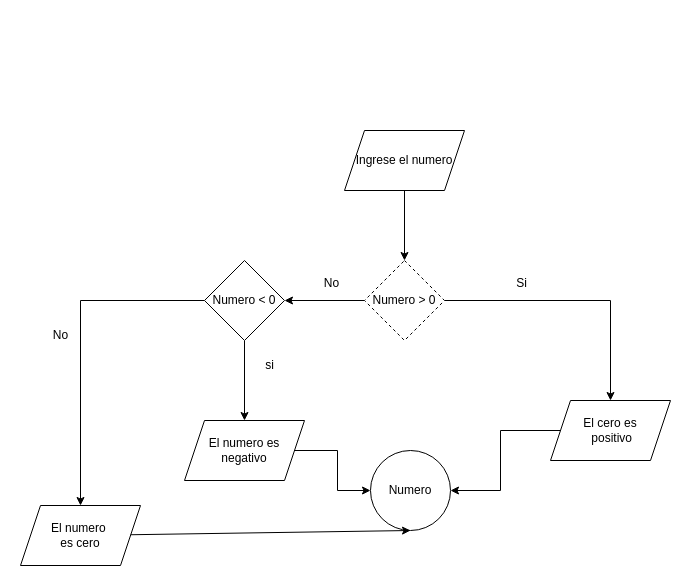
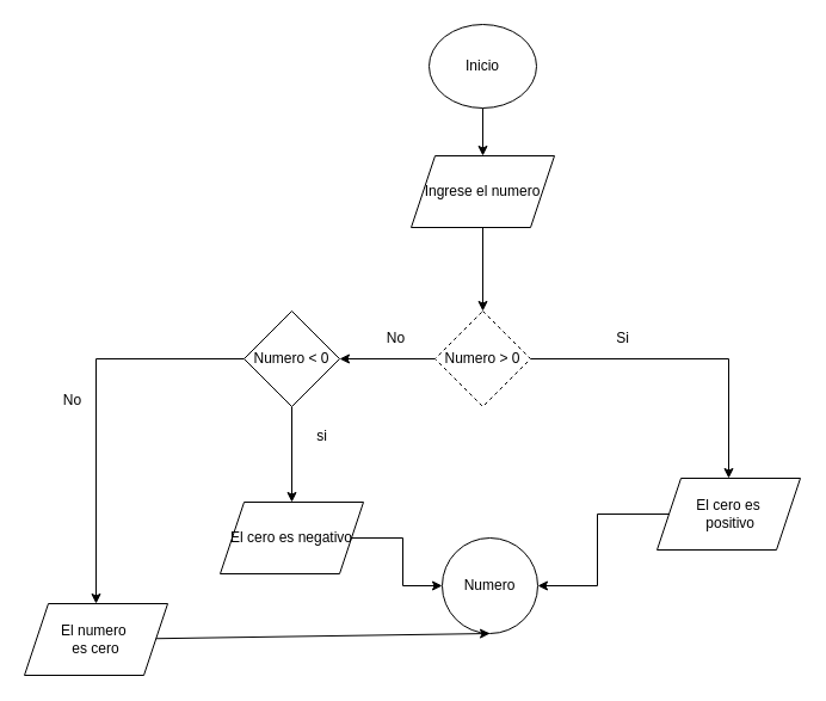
  <mxCell id="0" />
  <mxCell id="1" parent="0" />
+ <mxCell id="2" value="" style="edgeStyle=orthogonalEdgeStyle;rounded=0;orthogonalLoop=1;jettySize=auto;html=1;" edge="1" parent="1" source="3" target="5"><mxGeometry relative="1" as="geometry" /></mxCell>
+ <mxCell id="3" value="Inicio" style="ellipse;whiteSpace=wrap;html=1;" vertex="1" parent="1"><mxGeometry x="359" y="20" width="90" height="70" as="geometry" /></mxCell>
  <mxCell id="4" value="" style="edgeStyle=orthogonalEdgeStyle;rounded=0;orthogonalLoop=1;jettySize=auto;html=1;" edge="1" parent="1" source="5" target="8"><mxGeometry relative="1" as="geometry" /></mxCell>
  <mxCell id="5" value="Ingrese el numero" style="shape=parallelogram;perimeter=parallelogramPerimeter;whiteSpace=wrap;html=1;fixedSize=1;" vertex="1" parent="1"><mxGeometry x="344" y="130" width="120" height="60" as="geometry" /></mxCell>
  <mxCell id="6" value="" style="edgeStyle=orthogonalEdgeStyle;rounded=0;orthogonalLoop=1;jettySize=auto;html=1;" edge="1" parent="1" source="8" target="10"><mxGeometry relative="1" as="geometry" /></mxCell>
  <mxCell id="7" value="" style="edgeStyle=orthogonalEdgeStyle;rounded=0;orthogonalLoop=1;jettySize=auto;html=1;" edge="1" parent="1" source="8" target="14"><mxGeometry relative="1" as="geometry" /></mxCell>
  <mxCell id="8" value="Numero &amp;gt; 0" style="rhombus;whiteSpace=wrap;html=1;dashed=1;" vertex="1" parent="1"><mxGeometry x="364" y="260" width="80" height="80" as="geometry" /></mxCell>
  <mxCell id="9" value="" style="edgeStyle=orthogonalEdgeStyle;rounded=0;orthogonalLoop=1;jettySize=auto;html=1;" edge="1" parent="1" source="10" target="17"><mxGeometry relative="1" as="geometry" /></mxCell>
  <mxCell id="10" value="&lt;div&gt;El cero es&lt;/div&gt;&lt;div&gt;&amp;nbsp;positivo&lt;/div&gt;" style="shape=parallelogram;perimeter=parallelogramPerimeter;whiteSpace=wrap;html=1;fixedSize=1;" vertex="1" parent="1"><mxGeometry x="550" y="400" width="120" height="60" as="geometry" /></mxCell>
  <mxCell id="11" value="Si" style="text;html=1;align=center;verticalAlign=middle;resizable=0;points=[];autosize=1;strokeColor=none;fillColor=none;" vertex="1" parent="1"><mxGeometry x="506" y="268" width="30" height="30" as="geometry" /></mxCell>
  <mxCell id="12" value="" style="edgeStyle=orthogonalEdgeStyle;rounded=0;orthogonalLoop=1;jettySize=auto;html=1;" edge="1" parent="1" source="14" target="16"><mxGeometry relative="1" as="geometry" /></mxCell>
  <mxCell id="13" value="" style="edgeStyle=orthogonalEdgeStyle;rounded=0;orthogonalLoop=1;jettySize=auto;html=1;" edge="1" parent="1" source="14" target="18"><mxGeometry relative="1" as="geometry" /></mxCell>
  <mxCell id="14" value="Numero &amp;lt; 0" style="rhombus;whiteSpace=wrap;html=1;" vertex="1" parent="1"><mxGeometry x="204" y="260" width="80" height="80" as="geometry" /></mxCell>
  <mxCell id="15" value="" style="edgeStyle=orthogonalEdgeStyle;rounded=0;orthogonalLoop=1;jettySize=auto;html=1;" edge="1" parent="1" source="16" target="17"><mxGeometry relative="1" as="geometry" /></mxCell>
- <mxCell id="16" value="El numero es negativo" style="shape=parallelogram;perimeter=parallelogramPerimeter;whiteSpace=wrap;html=1;fixedSize=1;" vertex="1" parent="1"><mxGeometry x="184" y="420" width="120" height="60" as="geometry" /></mxCell>
+ <mxCell id="16" value="El cero es negativo" style="shape=parallelogram;perimeter=parallelogramPerimeter;whiteSpace=wrap;html=1;fixedSize=1;" vertex="1" parent="1"><mxGeometry x="184" y="420" width="120" height="60" as="geometry" /></mxCell>
  <mxCell id="17" value="Numero" style="ellipse;whiteSpace=wrap;html=1;" vertex="1" parent="1"><mxGeometry x="370" y="450" width="80" height="80" as="geometry" /></mxCell>
  <mxCell id="18" value="&lt;div&gt;El numero&amp;nbsp;&lt;/div&gt;&lt;div&gt;es cero&lt;/div&gt;" style="shape=parallelogram;perimeter=parallelogramPerimeter;whiteSpace=wrap;html=1;fixedSize=1;" vertex="1" parent="1"><mxGeometry x="20" y="505" width="120" height="60" as="geometry" /></mxCell>
  <mxCell id="19" value="No" style="text;html=1;align=center;verticalAlign=middle;resizable=0;points=[];autosize=1;strokeColor=none;fillColor=none;" vertex="1" parent="1"><mxGeometry x="40" y="320" width="40" height="30" as="geometry" /></mxCell>
  <mxCell id="20" value="" style="endArrow=classic;html=1;rounded=0;entryX=0.5;entryY=1;entryDx=0;entryDy=0;" edge="1" parent="1" source="18" target="17"><mxGeometry width="50" height="50" relative="1" as="geometry"><mxPoint x="184" y="560" as="sourcePoint" /><mxPoint x="234" y="510" as="targetPoint" /></mxGeometry></mxCell>
  <mxCell id="21" value="No" style="text;html=1;align=center;verticalAlign=middle;resizable=0;points=[];autosize=1;strokeColor=none;fillColor=none;" vertex="1" parent="1"><mxGeometry x="311" y="268" width="40" height="30" as="geometry" /></mxCell>
  <mxCell id="22" value="si" style="text;html=1;align=center;verticalAlign=middle;resizable=0;points=[];autosize=1;strokeColor=none;fillColor=none;" vertex="1" parent="1"><mxGeometry x="254" y="350" width="30" height="30" as="geometry" /></mxCell>
